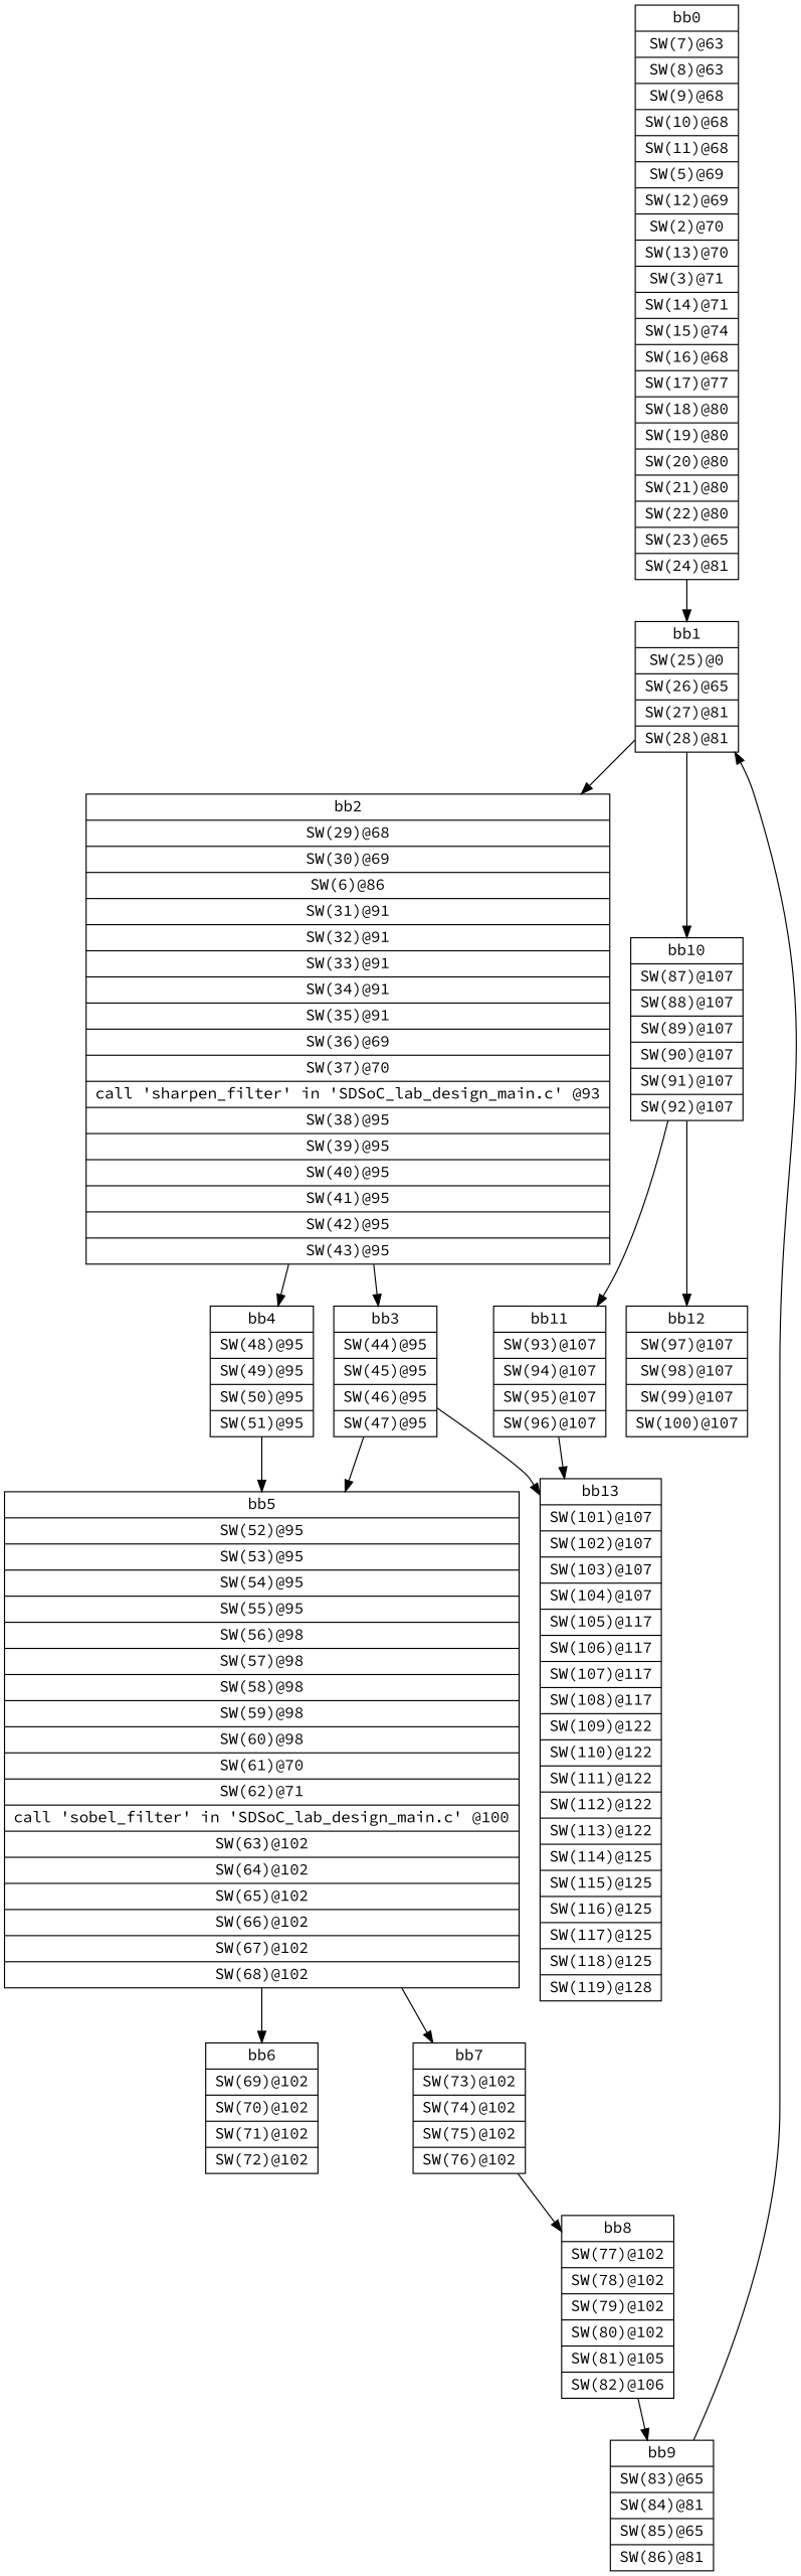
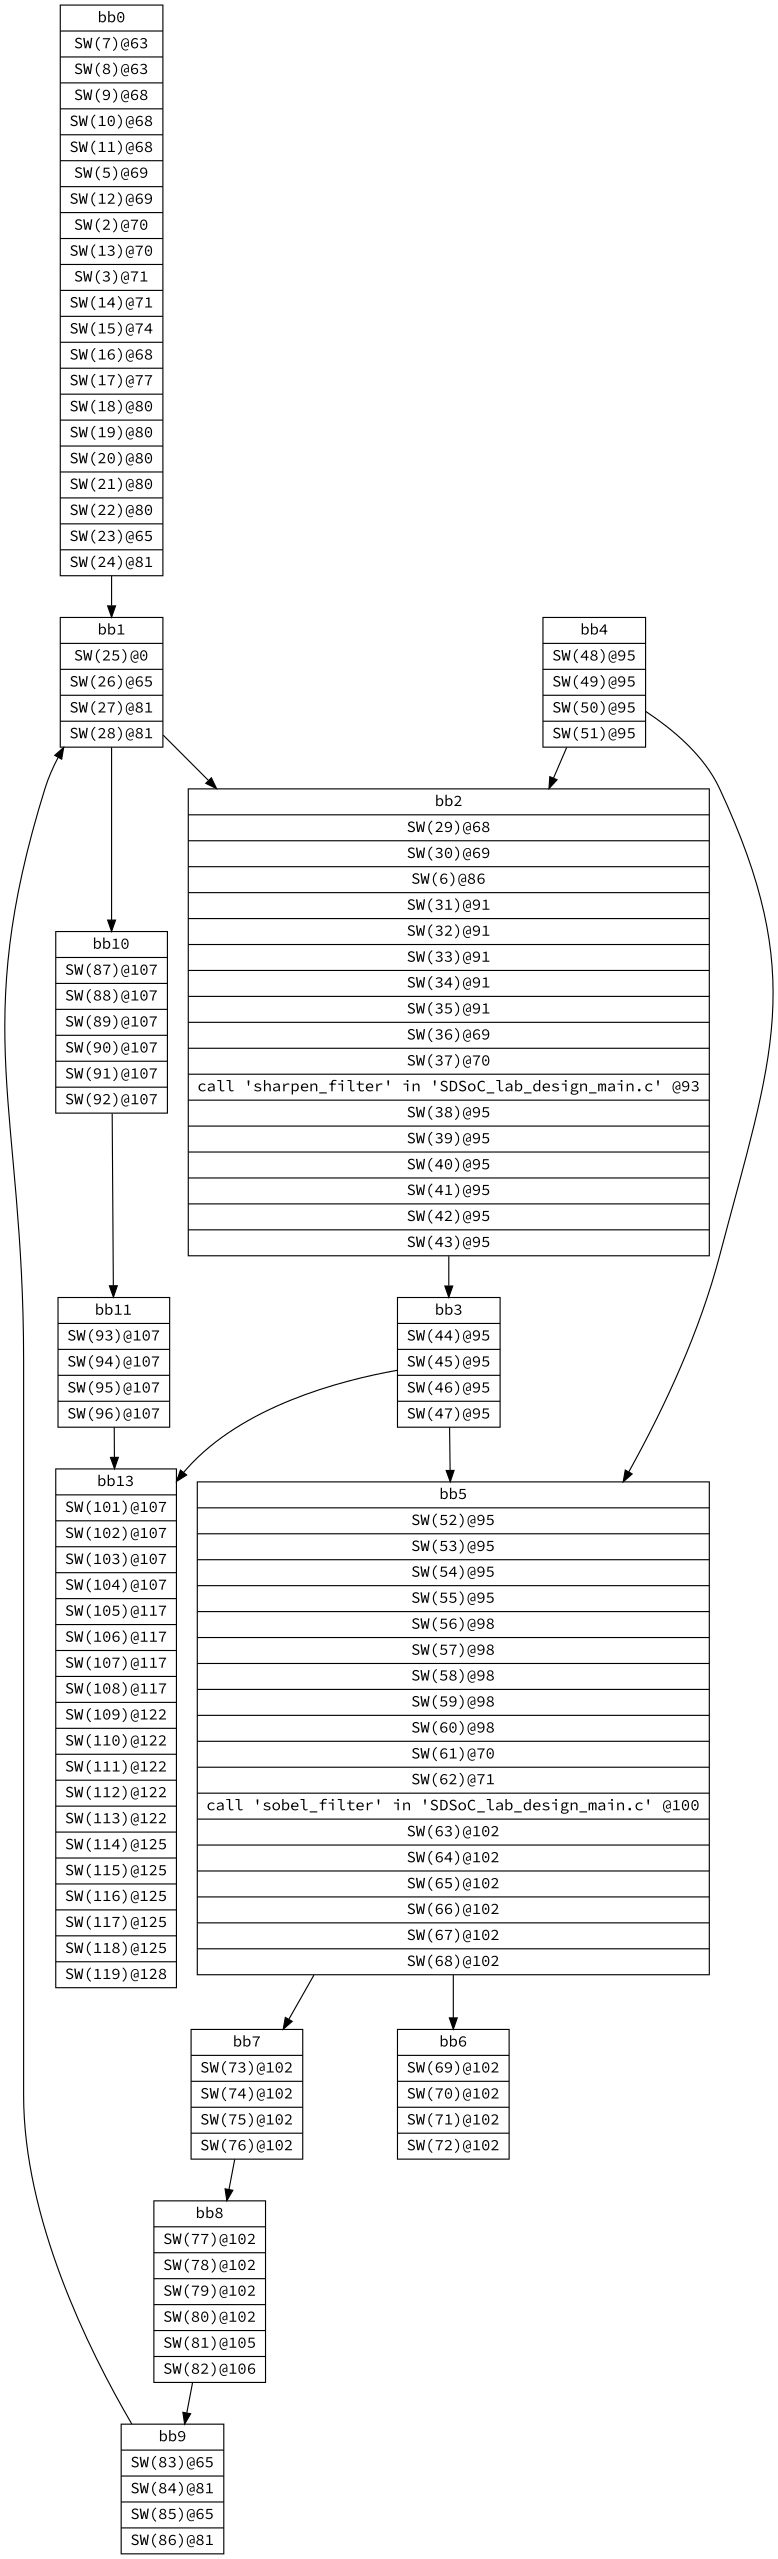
  digraph {
    fontname="Source Code Pro"
    node [fontname="Source Code Pro" shape=record]
    edge [fontname="Source Code Pro"]
    n1 [label="{bb0|<x000000000019D640>SW(7)@63\n|<x000000000019D6F0>SW(8)@63\n|<x000000000019DBC0>SW(9)@68\n|<x000000000019DC70>SW(10)@68\n|<x000000000019DD20>SW(11)@68\n|<x000000000019D900>SW(5)@69\n|<x000000000019DDD0>SW(12)@69\n|<x000000000019DA60>SW(2)@70\n|<x000000000019DE80>SW(13)@70\n|<x000000000019D9B0>SW(3)@71\n|<x000000000019DF30>SW(14)@71\n|<x000000000019DFE0>SW(15)@74\n|<x000000000019E090>SW(16)@68\n|<x000000000019E140>SW(17)@77\n|<x000000000019E1F0>SW(18)@80\n|<x000000000019E2A0>SW(19)@80\n|<x000000000019E350>SW(20)@80\n|<x000000000019E400>SW(21)@80\n|<x0000000000124DB0>SW(22)@80\n|<x0000000000124D00>SW(23)@65\n|<x0000000000124830>SW(24)@81\n}"]
    n2 [label="{bb1|<x0000000000124C50>SW(25)@0\n|<x0000000000124BA0>SW(26)@65\n|<x0000000000124AF0>SW(27)@81\n|<x0000000000124A40>SW(28)@81\n}"]
    n3 [label="{bb2|<x0000000000124990>SW(29)@68\n|<x00000000001248E0>SW(30)@69\n|<x000000000019D850>SW(6)@86\n|<x0000000000124780>SW(31)@91\n|<x00000000001246D0>SW(32)@91\n|<x00000000001244C0>SW(33)@91\n|<x0000000000124410>SW(34)@91\n|<x0000000000124360>SW(35)@91\n|<x00000000001242B0>SW(36)@69\n|<x0000000000124200>SW(37)@70\n|<x0000000000183530>call 'sharpen_filter' in 'SDSoC_lab_design_main.c' @93\n|<x0000000000124150>SW(38)@95\n|<x00000000001240A0>SW(39)@95\n|<x0000000000123FF0>SW(40)@95\n|<x0000000000123DE0>SW(41)@95\n|<x0000000000123D30>SW(42)@95\n|<x0000000000123C80>SW(43)@95\n}"]
    n4 [label="{bb10|<x0000000000195CF0>SW(87)@107\n|<x0000000000195980>SW(88)@107\n|<x00000000001958D0>SW(89)@107\n|<x0000000000195820>SW(90)@107\n|<x00000000001956C0>SW(91)@107\n|<x0000000000195610>SW(92)@107\n}"]
    n5 [label="{bb3|<x00000000001232E0>SW(44)@95\n|<x0000000000123230>SW(45)@95\n|<x0000000000123180>SW(46)@95\n|<x00000000001230D0>SW(47)@95\n}"]
    n6 [label="{bb4|<x00000000001235A0>SW(48)@95\n|<x0000000000123020>SW(49)@95\n|<x0000000000122F70>SW(50)@95\n|<x0000000000122EC0>SW(51)@95\n}"]
    n7 [label="{bb11|<x0000000000195560>SW(93)@107\n|<x0000000000195400>SW(94)@107\n|<x0000000000195350>SW(95)@107\n|<x00000000001952A0>SW(96)@107\n}"]
-   n8 [label="{bb12|<x00000000001951F0>SW(97)@107\n|<x0000000000194F30>SW(98)@107\n|<x0000000000194E80>SW(99)@107\n|<x0000000000194DD0>SW(100)@107\n}"]
    n9 [label="{bb5|<x0000000000155A80>SW(52)@95\n|<x0000000000155EA0>SW(53)@95\n|<x0000000000155DF0>SW(54)@95\n|<x0000000000155D40>SW(55)@95\n|<x0000000000155C90>SW(56)@98\n|<x0000000000155BE0>SW(57)@98\n|<x0000000000155B30>SW(58)@98\n|<x0000000000155920>SW(59)@98\n|<x0000000000155870>SW(60)@98\n|<x00000000001557C0>SW(61)@70\n|<x0000000000155710>SW(62)@71\n|<x0000000000183450>call 'sobel_filter' in 'SDSoC_lab_design_main.c' @100\n|<x00000000001553A0>SW(63)@102\n|<x00000000001552F0>SW(64)@102\n|<x0000000000155240>SW(65)@102\n|<x00000000001550E0>SW(66)@102\n|<x0000000000155030>SW(67)@102\n|<x0000000000154F80>SW(68)@102\n}"]
    n10 [label="{bb13|<x0000000000194B10>SW(101)@107\n|<x0000000000194590>SW(102)@107\n|<x00000000001863E0>SW(103)@107\n|<x0000000000186330>SW(104)@107\n|<x0000000000186280>SW(105)@117\n|<x00000000001861D0>SW(106)@117\n|<x0000000000186120>SW(107)@117\n|<x0000000000186070>SW(108)@117\n|<x0000000000185FC0>SW(109)@122\n|<x0000000000185E60>SW(110)@122\n|<x0000000000185DB0>SW(111)@122\n|<x0000000000185D00>SW(112)@122\n|<x00000000001858E0>SW(113)@122\n|<x0000000000185990>SW(114)@125\n|<x0000000000185780>SW(115)@125\n|<x0000000000185830>SW(116)@125\n|<x0000000000185570>SW(117)@125\n|<x000000000018D070>SW(118)@125\n|<x000000000018CFC0>SW(119)@128\n}"]
    n11 [label="{bb6|<x0000000000154E20>SW(69)@102\n|<x0000000000154D70>SW(70)@102\n|<x0000000000154CC0>SW(71)@102\n|<x0000000000154C10>SW(72)@102\n}"]
    n12 [label="{bb7|<x0000000000154950>SW(73)@102\n|<x00000000001548A0>SW(74)@102\n|<x00000000001547F0>SW(75)@102\n|<x0000000000154530>SW(76)@102\n}"]
    n13 [label="{bb8|<x0000000000153FB0>SW(77)@102\n|<x00000000001963D0>SW(78)@102\n|<x0000000000196320>SW(79)@102\n|<x0000000000196270>SW(80)@102\n|<x00000000001961C0>SW(81)@105\n|<x0000000000196110>SW(82)@106\n}"]
    n14 [label="{bb9|<x0000000000196060>SW(83)@65\n|<x0000000000195F00>SW(84)@81\n|<x0000000000195E50>SW(85)@65\n|<x0000000000195DA0>SW(86)@81\n}"]
    n1 -> n2
    n2 -> n3
    n2 -> n4
    n3 -> n5
-   n3 -> n6
+   n6 -> n3
    n4 -> n7
-   n4 -> n8
    n5 -> n9
    n5 -> n10
    n6 -> n9
    n7 -> n10
    n9 -> n11
    n9 -> n12
    n12 -> n13
    n13 -> n14
    n14 -> n2
  }
